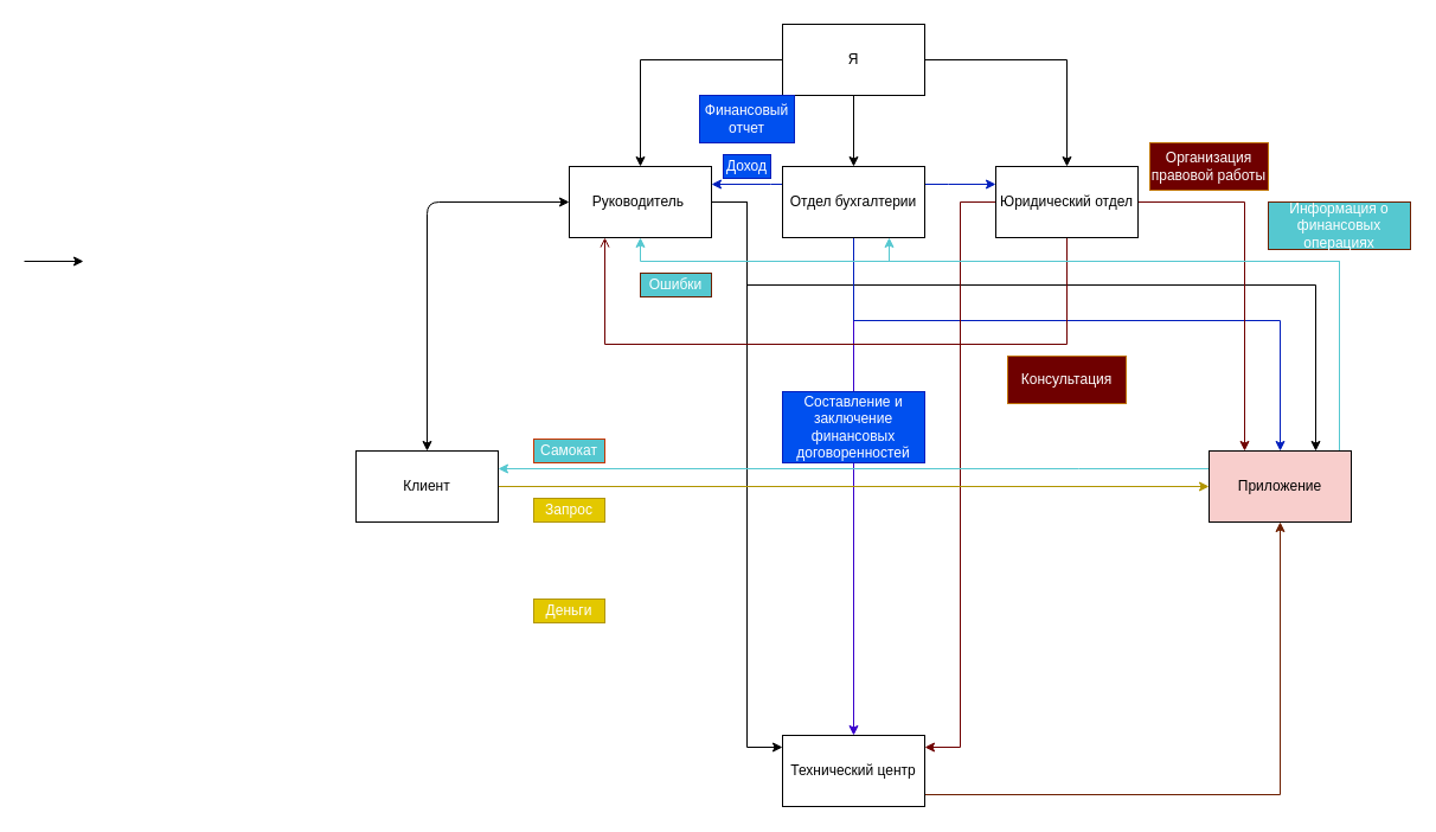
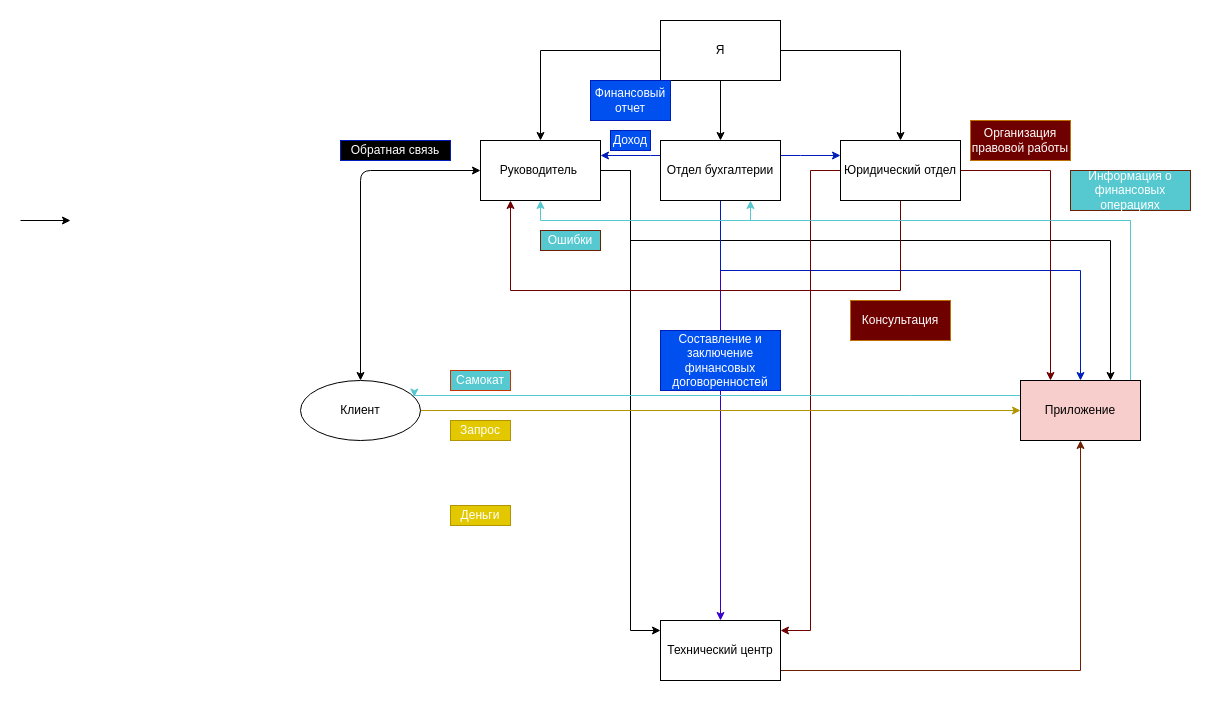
  <mxCell id="0" />
  <mxCell id="1" parent="0" />
  <mxCell id="2" style="edgeStyle=orthogonalEdgeStyle;rounded=0;orthogonalLoop=1;jettySize=auto;html=1;entryX=0.5;entryY=0;entryDx=0;entryDy=0;" parent="1" source="5" target="8" edge="1"><mxGeometry relative="1" as="geometry" /></mxCell>
  <mxCell id="3" style="edgeStyle=orthogonalEdgeStyle;rounded=0;orthogonalLoop=1;jettySize=auto;html=1;entryX=0.5;entryY=0;entryDx=0;entryDy=0;" parent="1" source="5" target="13" edge="1"><mxGeometry relative="1" as="geometry" /></mxCell>
  <mxCell id="4" style="edgeStyle=orthogonalEdgeStyle;rounded=0;orthogonalLoop=1;jettySize=auto;html=1;entryX=0.5;entryY=0;entryDx=0;entryDy=0;" parent="1" source="5" target="17" edge="1"><mxGeometry relative="1" as="geometry" /></mxCell>
  <mxCell id="5" value="Я" style="rounded=0;whiteSpace=wrap;html=1;" parent="1" vertex="1"><mxGeometry x="660" y="20" width="120" height="60" as="geometry" /></mxCell>
  <mxCell id="6" style="edgeStyle=orthogonalEdgeStyle;rounded=0;orthogonalLoop=1;jettySize=auto;html=1;" parent="1" source="8" target="25" edge="1"><mxGeometry relative="1" as="geometry"><Array as="points"><mxPoint x="630" y="170" /><mxPoint x="630" y="630" /></Array></mxGeometry></mxCell>
  <mxCell id="7" style="edgeStyle=orthogonalEdgeStyle;rounded=0;orthogonalLoop=1;jettySize=auto;html=1;entryX=0.75;entryY=0;entryDx=0;entryDy=0;" parent="1" source="8" target="23" edge="1"><mxGeometry relative="1" as="geometry"><Array as="points"><mxPoint x="630" y="170" /><mxPoint x="630" y="240" /><mxPoint x="1110" y="240" /></Array></mxGeometry></mxCell>
  <mxCell id="8" value="Руководитель&amp;nbsp;" style="rounded=0;whiteSpace=wrap;html=1;" parent="1" vertex="1"><mxGeometry x="480" y="140" width="120" height="60" as="geometry" /></mxCell>
  <mxCell id="9" style="edgeStyle=orthogonalEdgeStyle;rounded=0;orthogonalLoop=1;jettySize=auto;html=1;entryX=0.5;entryY=0;entryDx=0;entryDy=0;fillColor=#6a00ff;strokeColor=#3700CC;" parent="1" source="13" target="25" edge="1"><mxGeometry relative="1" as="geometry" /></mxCell>
  <mxCell id="10" style="edgeStyle=orthogonalEdgeStyle;rounded=0;orthogonalLoop=1;jettySize=auto;html=1;entryX=0.5;entryY=0;entryDx=0;entryDy=0;fillColor=#0050ef;strokeColor=#001DBC;" parent="1" source="13" target="23" edge="1"><mxGeometry relative="1" as="geometry"><Array as="points"><mxPoint x="720" y="270" /><mxPoint x="1080" y="270" /></Array></mxGeometry></mxCell>
  <mxCell id="11" style="edgeStyle=orthogonalEdgeStyle;rounded=0;orthogonalLoop=1;jettySize=auto;html=1;entryX=1;entryY=0.25;entryDx=0;entryDy=0;fillColor=#0050ef;strokeColor=#001DBC;" parent="1" source="13" target="8" edge="1"><mxGeometry relative="1" as="geometry"><Array as="points"><mxPoint x="650" y="155" /><mxPoint x="650" y="155" /></Array></mxGeometry></mxCell>
  <mxCell id="12" style="edgeStyle=orthogonalEdgeStyle;rounded=0;orthogonalLoop=1;jettySize=auto;html=1;entryX=0;entryY=0.25;entryDx=0;entryDy=0;fillColor=#0050ef;strokeColor=#001DBC;" parent="1" source="13" target="17" edge="1"><mxGeometry relative="1" as="geometry"><Array as="points"><mxPoint x="800" y="155" /><mxPoint x="800" y="155" /></Array></mxGeometry></mxCell>
  <mxCell id="13" value="Отдел бухгалтерии" style="rounded=0;whiteSpace=wrap;html=1;" parent="1" vertex="1"><mxGeometry x="660" y="140" width="120" height="60" as="geometry" /></mxCell>
  <mxCell id="14" style="edgeStyle=orthogonalEdgeStyle;rounded=0;orthogonalLoop=1;jettySize=auto;html=1;fillColor=#a20025;strokeColor=#6F0000;" parent="1" source="17" target="25" edge="1"><mxGeometry relative="1" as="geometry"><Array as="points"><mxPoint x="810" y="170" /><mxPoint x="810" y="630" /></Array></mxGeometry></mxCell>
  <mxCell id="15" style="edgeStyle=orthogonalEdgeStyle;rounded=0;orthogonalLoop=1;jettySize=auto;html=1;entryX=0.25;entryY=0;entryDx=0;entryDy=0;fillColor=#fad7ac;strokeColor=#6F0000;" parent="1" source="17" target="23" edge="1"><mxGeometry relative="1" as="geometry" /></mxCell>
- <mxCell id="16" style="edgeStyle=orthogonalEdgeStyle;rounded=0;orthogonalLoop=1;jettySize=auto;html=1;strokeColor=#6F0000;entryX=0.25;entryY=1;entryDx=0;entryDy=0;endArrow=open;" edge="1" parent="1" source="17" target="8"><mxGeometry relative="1" as="geometry"><mxPoint x="530" y="270" as="targetPoint" /><Array as="points"><mxPoint x="900" y="290" /><mxPoint x="510" y="290" /></Array></mxGeometry></mxCell>
+ <mxCell id="16" style="edgeStyle=orthogonalEdgeStyle;rounded=0;orthogonalLoop=1;jettySize=auto;html=1;strokeColor=#6F0000;entryX=0.25;entryY=1;entryDx=0;entryDy=0;" edge="1" parent="1" source="17" target="8"><mxGeometry relative="1" as="geometry"><mxPoint x="530" y="270" as="targetPoint" /><Array as="points"><mxPoint x="900" y="290" /><mxPoint x="510" y="290" /></Array></mxGeometry></mxCell>
  <mxCell id="17" value="Юридический отдел" style="rounded=0;whiteSpace=wrap;html=1;" parent="1" vertex="1"><mxGeometry x="840" y="140" width="120" height="60" as="geometry" /></mxCell>
  <mxCell id="18" style="edgeStyle=orthogonalEdgeStyle;rounded=0;orthogonalLoop=1;jettySize=auto;html=1;entryX=0;entryY=0.5;entryDx=0;entryDy=0;fillColor=#e3c800;strokeColor=#B09500;" parent="1" source="19" target="23" edge="1"><mxGeometry relative="1" as="geometry" /></mxCell>
- <mxCell id="19" value="Клиент" style="rounded=0;whiteSpace=wrap;html=1;" parent="1" vertex="1"><mxGeometry x="300" y="380" width="120" height="60" as="geometry" /></mxCell>
+ <mxCell id="19" value="Клиент" style="ellipse;whiteSpace=wrap;html=1;" parent="1" vertex="1"><mxGeometry x="300" y="380" width="120" height="60" as="geometry" /></mxCell>
  <mxCell id="20" style="edgeStyle=orthogonalEdgeStyle;rounded=0;orthogonalLoop=1;jettySize=auto;html=1;entryX=1;entryY=0.25;entryDx=0;entryDy=0;fillColor=#fa6800;strokeColor=#55C8D0;" parent="1" source="23" target="19" edge="1"><mxGeometry relative="1" as="geometry"><Array as="points"><mxPoint x="910" y="395" /><mxPoint x="910" y="395" /></Array></mxGeometry></mxCell>
  <mxCell id="21" style="edgeStyle=orthogonalEdgeStyle;rounded=0;orthogonalLoop=1;jettySize=auto;html=1;entryX=0.75;entryY=1;entryDx=0;entryDy=0;fillColor=#a0522d;strokeColor=#55C8D0;" parent="1" source="23" target="13" edge="1"><mxGeometry relative="1" as="geometry"><Array as="points"><mxPoint x="1130" y="220" /><mxPoint x="750" y="220" /></Array></mxGeometry></mxCell>
  <mxCell id="22" style="edgeStyle=orthogonalEdgeStyle;rounded=0;orthogonalLoop=1;jettySize=auto;html=1;entryX=0.5;entryY=1;entryDx=0;entryDy=0;fillColor=#a0522d;strokeColor=#55C8D0;" parent="1" source="23" target="8" edge="1"><mxGeometry relative="1" as="geometry"><Array as="points"><mxPoint x="1130" y="220" /><mxPoint x="540" y="220" /></Array></mxGeometry></mxCell>
  <mxCell id="23" value="Приложение" style="rounded=0;whiteSpace=wrap;html=1;fillColor=#f8cecc;" parent="1" vertex="1"><mxGeometry x="1020" y="380" width="120" height="60" as="geometry" /></mxCell>
  <mxCell id="24" style="edgeStyle=orthogonalEdgeStyle;rounded=0;orthogonalLoop=1;jettySize=auto;html=1;entryX=0.5;entryY=1;entryDx=0;entryDy=0;fillColor=#a0522d;strokeColor=#6D1F00;" parent="1" source="25" target="23" edge="1"><mxGeometry relative="1" as="geometry"><Array as="points"><mxPoint x="1080" y="670" /></Array></mxGeometry></mxCell>
  <mxCell id="25" value="Технический центр" style="rounded=0;whiteSpace=wrap;html=1;" parent="1" vertex="1"><mxGeometry x="660" y="620" width="120" height="60" as="geometry" /></mxCell>
  <mxCell id="26" value="" style="endArrow=classic;html=1;" parent="1" edge="1"><mxGeometry width="50" height="50" relative="1" as="geometry"><mxPoint x="20" y="220" as="sourcePoint" /><mxPoint x="70" y="220" as="targetPoint" /></mxGeometry></mxCell>
  <mxCell id="27" value="Самокат" style="text;html=1;strokeColor=#C73500;align=center;verticalAlign=middle;whiteSpace=wrap;rounded=0;fontColor=#ffffff;fillColor=#55C8D0;" parent="1" vertex="1"><mxGeometry x="450" y="370" width="60" height="20" as="geometry" /></mxCell>
  <mxCell id="28" value="Запрос" style="text;html=1;strokeColor=#B09500;fillColor=#e3c800;align=center;verticalAlign=middle;whiteSpace=wrap;rounded=0;fontColor=#ffffff;" parent="1" vertex="1"><mxGeometry x="450" y="420" width="60" height="20" as="geometry" /></mxCell>
  <mxCell id="29" value="Деньги" style="text;html=1;strokeColor=#B09500;fillColor=#e3c800;align=center;verticalAlign=middle;whiteSpace=wrap;rounded=0;fontColor=#ffffff;" parent="1" vertex="1"><mxGeometry x="450" y="505" width="60" height="20" as="geometry" /></mxCell>
  <mxCell id="30" value="Доход" style="text;html=1;strokeColor=#001DBC;fillColor=#0050ef;align=center;verticalAlign=middle;whiteSpace=wrap;rounded=0;fontColor=#ffffff;" parent="1" vertex="1"><mxGeometry x="610" y="130" width="40" height="20" as="geometry" /></mxCell>
  <mxCell id="31" value="Ошибки" style="text;html=1;strokeColor=#6D1F00;align=center;verticalAlign=middle;whiteSpace=wrap;rounded=0;fontColor=#ffffff;fillColor=#55C8D0;" parent="1" vertex="1"><mxGeometry x="540" y="230" width="60" height="20" as="geometry" /></mxCell>
  <mxCell id="32" value="Информация о финансовых операциях" style="text;html=1;strokeColor=#6D1F00;align=center;verticalAlign=middle;whiteSpace=wrap;rounded=0;fontColor=#ffffff;fillColor=#55C8D0;" parent="1" vertex="1"><mxGeometry x="1070" y="170" width="120" height="40" as="geometry" /></mxCell>
  <mxCell id="33" value="Финансовый отчет" style="text;html=1;strokeColor=#001DBC;fillColor=#0050ef;align=center;verticalAlign=middle;whiteSpace=wrap;rounded=0;fontColor=#ffffff;" vertex="1" parent="1"><mxGeometry x="590" y="80" width="80" height="40" as="geometry" /></mxCell>
  <mxCell id="34" value="Организация правовой работы" style="text;html=1;strokeColor=#BD7000;align=center;verticalAlign=middle;whiteSpace=wrap;rounded=0;fontColor=#ffffff;fillColor=#6F0000;" vertex="1" parent="1"><mxGeometry x="970" y="120" width="100" height="40" as="geometry" /></mxCell>
+ <mxCell id="35" value="Обратная связь" style="text;html=1;strokeColor=#001DBC;align=center;verticalAlign=middle;whiteSpace=wrap;rounded=0;fontColor=#ffffff;fillColor=#000000;" vertex="1" parent="1"><mxGeometry y="140" width="110" height="20" as="geometry" x="340" /></mxCell>
  <mxCell id="36" value="" style="endArrow=classic;startArrow=classic;html=1;entryX=0;entryY=0.5;entryDx=0;entryDy=0;exitX=0.5;exitY=0;exitDx=0;exitDy=0;" edge="1" parent="1" source="19" target="8"><mxGeometry width="50" height="50" relative="1" as="geometry"><mxPoint x="350" y="370" as="sourcePoint" /><mxPoint x="400" y="320" as="targetPoint" /><Array as="points"><mxPoint x="360" y="170" /></Array></mxGeometry></mxCell>
  <mxCell id="37" value="Составление и заключение финансовых договоренностей" style="text;html=1;strokeColor=#001DBC;fillColor=#0050ef;align=center;verticalAlign=middle;whiteSpace=wrap;rounded=0;fontColor=#ffffff;" vertex="1" parent="1"><mxGeometry x="660" y="330" width="120" height="60" as="geometry" /></mxCell>
  <mxCell id="38" value="Консультация" style="text;html=1;strokeColor=#BD7000;align=center;verticalAlign=middle;whiteSpace=wrap;rounded=0;fontColor=#ffffff;fillColor=#6F0000;" vertex="1" parent="1"><mxGeometry x="850" y="300" width="100" height="40" as="geometry" /></mxCell>
